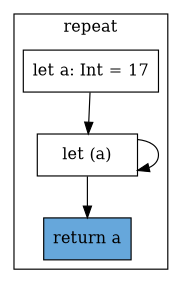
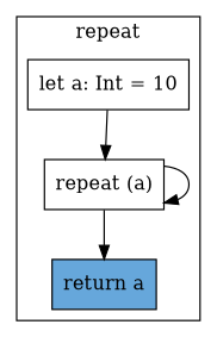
  digraph {
    node [shape=box]
-   n1 [label="let a: Int = 17"]
-   n2 [label="let (a)"]
+   n1 [label="let a: Int = 10"]
+   n2 [label="repeat (a)"]
    n3 [fillcolor="#66A7DB" label="return a" style=filled]
    subgraph cluster_1 {
      label=repeat
      n1
      n2
      n3
    }
    n1 -> n2
    n2 -> n2
    n2 -> n3
  }
